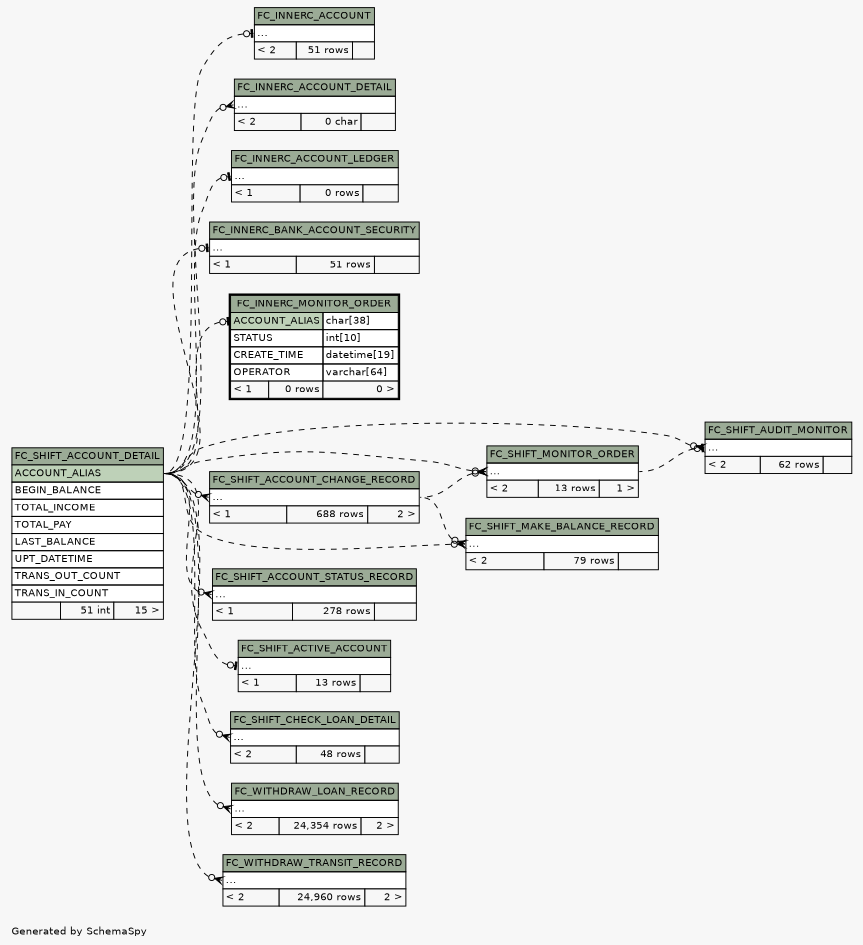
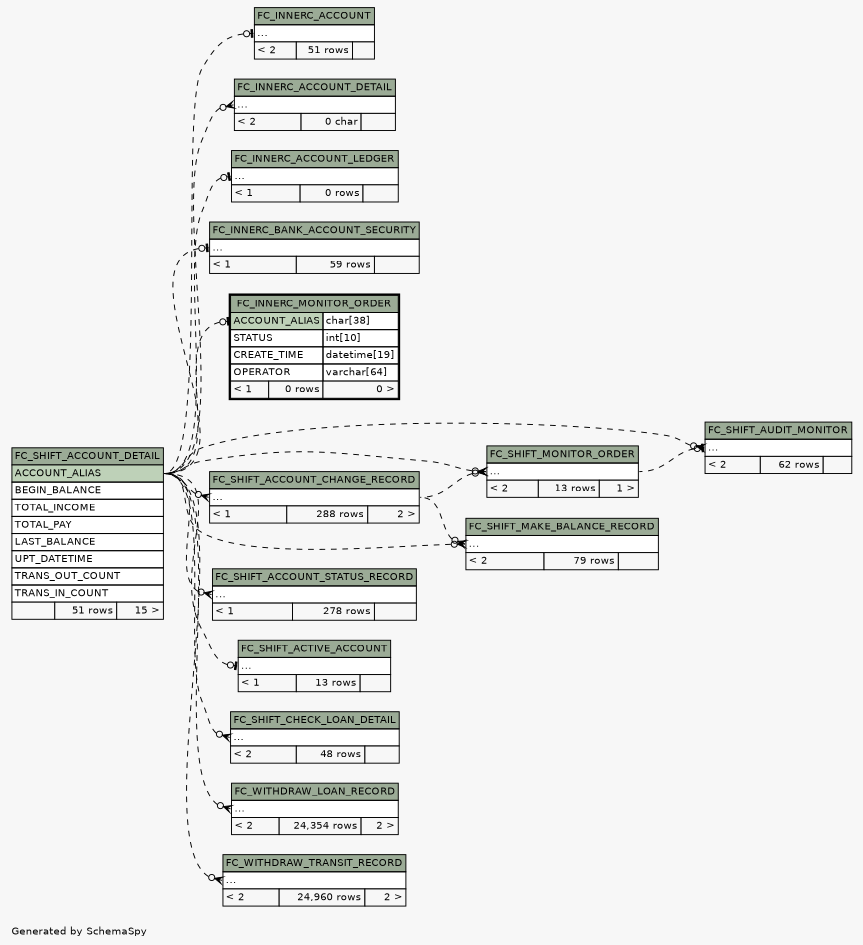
  digraph {
    bgcolor="#f7f7f7"
    fontname=Helvetica
    fontsize=11
    label="\nGenerated by SchemaSpy"
    labeljust=l
    nodesep=0.18
    rankdir=RL
    ranksep=0.46
    node [fontname=Helvetica fontsize=11 shape=plaintext]
    edge [arrowhead=none arrowsize=0.8 arrowtail=crowodot dir=back headport="ACCOUNT_ALIAS:e" style=dashed tailport="elipses:w"]
-   n1 [label=<     <TABLE BORDER="0" CELLBORDER="1" CELLSPACING="0" BGCOLOR="#ffffff">       <TR><TD COLSPAN="3" BGCOLOR="#9bab96" ALIGN="CENTER">FC_SHIFT_ACCOUNT_DETAIL</TD></TR>       <TR><TD PORT="ACCOUNT_ALIAS" COLSPAN="3" BGCOLOR="#bed1b8" ALIGN="LEFT">ACCOUNT_ALIAS</TD></TR>       <TR><TD PORT="BEGIN_BALANCE" COLSPAN="3" ALIGN="LEFT">BEGIN_BALANCE</TD></TR>       <TR><TD PORT="TOTAL_INCOME" COLSPAN="3" ALIGN="LEFT">TOTAL_INCOME</TD></TR>       <TR><TD PORT="TOTAL_PAY" COLSPAN="3" ALIGN="LEFT">TOTAL_PAY</TD></TR>       <TR><TD PORT="LAST_BALANCE" COLSPAN="3" ALIGN="LEFT">LAST_BALANCE</TD></TR>       <TR><TD PORT="UPT_DATETIME" COLSPAN="3" ALIGN="LEFT">UPT_DATETIME</TD></TR>       <TR><TD PORT="TRANS_OUT_COUNT" COLSPAN="3" ALIGN="LEFT">TRANS_OUT_COUNT</TD></TR>       <TR><TD PORT="TRANS_IN_COUNT" COLSPAN="3" ALIGN="LEFT">TRANS_IN_COUNT</TD></TR>       <TR><TD ALIGN="LEFT" BGCOLOR="#f7f7f7">  </TD><TD ALIGN="RIGHT" BGCOLOR="#f7f7f7">51 int</TD><TD ALIGN="RIGHT" BGCOLOR="#f7f7f7">15 &gt;</TD></TR>     </TABLE>>]
+   n1 [label=<     <TABLE BORDER="0" CELLBORDER="1" CELLSPACING="0" BGCOLOR="#ffffff">       <TR><TD COLSPAN="3" BGCOLOR="#9bab96" ALIGN="CENTER">FC_SHIFT_ACCOUNT_DETAIL</TD></TR>       <TR><TD PORT="ACCOUNT_ALIAS" COLSPAN="3" BGCOLOR="#bed1b8" ALIGN="LEFT">ACCOUNT_ALIAS</TD></TR>       <TR><TD PORT="BEGIN_BALANCE" COLSPAN="3" ALIGN="LEFT">BEGIN_BALANCE</TD></TR>       <TR><TD PORT="TOTAL_INCOME" COLSPAN="3" ALIGN="LEFT">TOTAL_INCOME</TD></TR>       <TR><TD PORT="TOTAL_PAY" COLSPAN="3" ALIGN="LEFT">TOTAL_PAY</TD></TR>       <TR><TD PORT="LAST_BALANCE" COLSPAN="3" ALIGN="LEFT">LAST_BALANCE</TD></TR>       <TR><TD PORT="UPT_DATETIME" COLSPAN="3" ALIGN="LEFT">UPT_DATETIME</TD></TR>       <TR><TD PORT="TRANS_OUT_COUNT" COLSPAN="3" ALIGN="LEFT">TRANS_OUT_COUNT</TD></TR>       <TR><TD PORT="TRANS_IN_COUNT" COLSPAN="3" ALIGN="LEFT">TRANS_IN_COUNT</TD></TR>       <TR><TD ALIGN="LEFT" BGCOLOR="#f7f7f7">  </TD><TD ALIGN="RIGHT" BGCOLOR="#f7f7f7">51 rows</TD><TD ALIGN="RIGHT" BGCOLOR="#f7f7f7">15 &gt;</TD></TR>     </TABLE>>]
    n2 [label=<     <TABLE BORDER="0" CELLBORDER="1" CELLSPACING="0" BGCOLOR="#ffffff">       <TR><TD COLSPAN="3" BGCOLOR="#9bab96" ALIGN="CENTER">FC_INNERC_ACCOUNT</TD></TR>       <TR><TD PORT="elipses" COLSPAN="3" ALIGN="LEFT">...</TD></TR>       <TR><TD ALIGN="LEFT" BGCOLOR="#f7f7f7">&lt; 2</TD><TD ALIGN="RIGHT" BGCOLOR="#f7f7f7">51 rows</TD><TD ALIGN="RIGHT" BGCOLOR="#f7f7f7">  </TD></TR>     </TABLE>>]
    n3 [label=<     <TABLE BORDER="0" CELLBORDER="1" CELLSPACING="0" BGCOLOR="#ffffff">       <TR><TD COLSPAN="3" BGCOLOR="#9bab96" ALIGN="CENTER">FC_INNERC_ACCOUNT_DETAIL</TD></TR>       <TR><TD PORT="elipses" COLSPAN="3" ALIGN="LEFT">...</TD></TR>       <TR><TD ALIGN="LEFT" BGCOLOR="#f7f7f7">&lt; 2</TD><TD ALIGN="RIGHT" BGCOLOR="#f7f7f7">0 char</TD><TD ALIGN="RIGHT" BGCOLOR="#f7f7f7">  </TD></TR>     </TABLE>>]
    n4 [label=<     <TABLE BORDER="0" CELLBORDER="1" CELLSPACING="0" BGCOLOR="#ffffff">       <TR><TD COLSPAN="3" BGCOLOR="#9bab96" ALIGN="CENTER">FC_INNERC_ACCOUNT_LEDGER</TD></TR>       <TR><TD PORT="elipses" COLSPAN="3" ALIGN="LEFT">...</TD></TR>       <TR><TD ALIGN="LEFT" BGCOLOR="#f7f7f7">&lt; 1</TD><TD ALIGN="RIGHT" BGCOLOR="#f7f7f7">0 rows</TD><TD ALIGN="RIGHT" BGCOLOR="#f7f7f7">  </TD></TR>     </TABLE>>]
-   n5 [label=<     <TABLE BORDER="0" CELLBORDER="1" CELLSPACING="0" BGCOLOR="#ffffff">       <TR><TD COLSPAN="3" BGCOLOR="#9bab96" ALIGN="CENTER">FC_INNERC_BANK_ACCOUNT_SECURITY</TD></TR>       <TR><TD PORT="elipses" COLSPAN="3" ALIGN="LEFT">...</TD></TR>       <TR><TD ALIGN="LEFT" BGCOLOR="#f7f7f7">&lt; 1</TD><TD ALIGN="RIGHT" BGCOLOR="#f7f7f7">51 rows</TD><TD ALIGN="RIGHT" BGCOLOR="#f7f7f7">  </TD></TR>     </TABLE>>]
+   n5 [label=<     <TABLE BORDER="0" CELLBORDER="1" CELLSPACING="0" BGCOLOR="#ffffff">       <TR><TD COLSPAN="3" BGCOLOR="#9bab96" ALIGN="CENTER">FC_INNERC_BANK_ACCOUNT_SECURITY</TD></TR>       <TR><TD PORT="elipses" COLSPAN="3" ALIGN="LEFT">...</TD></TR>       <TR><TD ALIGN="LEFT" BGCOLOR="#f7f7f7">&lt; 1</TD><TD ALIGN="RIGHT" BGCOLOR="#f7f7f7">59 rows</TD><TD ALIGN="RIGHT" BGCOLOR="#f7f7f7">  </TD></TR>     </TABLE>>]
    n6 [label=<     <TABLE BORDER="2" CELLBORDER="1" CELLSPACING="0" BGCOLOR="#ffffff">       <TR><TD COLSPAN="3" BGCOLOR="#9bab96" ALIGN="CENTER">FC_INNERC_MONITOR_ORDER</TD></TR>       <TR><TD PORT="ACCOUNT_ALIAS" COLSPAN="2" BGCOLOR="#bed1b8" ALIGN="LEFT">ACCOUNT_ALIAS</TD><TD PORT="ACCOUNT_ALIAS.type" ALIGN="LEFT">char[38]</TD></TR>       <TR><TD PORT="STATUS" COLSPAN="2" ALIGN="LEFT">STATUS</TD><TD PORT="STATUS.type" ALIGN="LEFT">int[10]</TD></TR>       <TR><TD PORT="CREATE_TIME" COLSPAN="2" ALIGN="LEFT">CREATE_TIME</TD><TD PORT="CREATE_TIME.type" ALIGN="LEFT">datetime[19]</TD></TR>       <TR><TD PORT="OPERATOR" COLSPAN="2" ALIGN="LEFT">OPERATOR</TD><TD PORT="OPERATOR.type" ALIGN="LEFT">varchar[64]</TD></TR>       <TR><TD ALIGN="LEFT" BGCOLOR="#f7f7f7">&lt; 1</TD><TD ALIGN="RIGHT" BGCOLOR="#f7f7f7">0 rows</TD><TD ALIGN="RIGHT" BGCOLOR="#f7f7f7">0 &gt;</TD></TR>     </TABLE>>]
-   n7 [label=<     <TABLE BORDER="0" CELLBORDER="1" CELLSPACING="0" BGCOLOR="#ffffff">       <TR><TD COLSPAN="3" BGCOLOR="#9bab96" ALIGN="CENTER">FC_SHIFT_ACCOUNT_CHANGE_RECORD</TD></TR>       <TR><TD PORT="elipses" COLSPAN="3" ALIGN="LEFT">...</TD></TR>       <TR><TD ALIGN="LEFT" BGCOLOR="#f7f7f7">&lt; 1</TD><TD ALIGN="RIGHT" BGCOLOR="#f7f7f7">688 rows</TD><TD ALIGN="RIGHT" BGCOLOR="#f7f7f7">2 &gt;</TD></TR>     </TABLE>>]
+   n7 [label=<     <TABLE BORDER="0" CELLBORDER="1" CELLSPACING="0" BGCOLOR="#ffffff">       <TR><TD COLSPAN="3" BGCOLOR="#9bab96" ALIGN="CENTER">FC_SHIFT_ACCOUNT_CHANGE_RECORD</TD></TR>       <TR><TD PORT="elipses" COLSPAN="3" ALIGN="LEFT">...</TD></TR>       <TR><TD ALIGN="LEFT" BGCOLOR="#f7f7f7">&lt; 1</TD><TD ALIGN="RIGHT" BGCOLOR="#f7f7f7">288 rows</TD><TD ALIGN="RIGHT" BGCOLOR="#f7f7f7">2 &gt;</TD></TR>     </TABLE>>]
    n8 [label=<     <TABLE BORDER="0" CELLBORDER="1" CELLSPACING="0" BGCOLOR="#ffffff">       <TR><TD COLSPAN="3" BGCOLOR="#9bab96" ALIGN="CENTER">FC_SHIFT_ACCOUNT_STATUS_RECORD</TD></TR>       <TR><TD PORT="elipses" COLSPAN="3" ALIGN="LEFT">...</TD></TR>       <TR><TD ALIGN="LEFT" BGCOLOR="#f7f7f7">&lt; 1</TD><TD ALIGN="RIGHT" BGCOLOR="#f7f7f7">278 rows</TD><TD ALIGN="RIGHT" BGCOLOR="#f7f7f7">  </TD></TR>     </TABLE>>]
    n9 [label=<     <TABLE BORDER="0" CELLBORDER="1" CELLSPACING="0" BGCOLOR="#ffffff">       <TR><TD COLSPAN="3" BGCOLOR="#9bab96" ALIGN="CENTER">FC_SHIFT_ACTIVE_ACCOUNT</TD></TR>       <TR><TD PORT="elipses" COLSPAN="3" ALIGN="LEFT">...</TD></TR>       <TR><TD ALIGN="LEFT" BGCOLOR="#f7f7f7">&lt; 1</TD><TD ALIGN="RIGHT" BGCOLOR="#f7f7f7">13 rows</TD><TD ALIGN="RIGHT" BGCOLOR="#f7f7f7">  </TD></TR>     </TABLE>>]
    n10 [label=<     <TABLE BORDER="0" CELLBORDER="1" CELLSPACING="0" BGCOLOR="#ffffff">       <TR><TD COLSPAN="3" BGCOLOR="#9bab96" ALIGN="CENTER">FC_SHIFT_AUDIT_MONITOR</TD></TR>       <TR><TD PORT="elipses" COLSPAN="3" ALIGN="LEFT">...</TD></TR>       <TR><TD ALIGN="LEFT" BGCOLOR="#f7f7f7">&lt; 2</TD><TD ALIGN="RIGHT" BGCOLOR="#f7f7f7">62 rows</TD><TD ALIGN="RIGHT" BGCOLOR="#f7f7f7">  </TD></TR>     </TABLE>>]
    n11 [label=<     <TABLE BORDER="0" CELLBORDER="1" CELLSPACING="0" BGCOLOR="#ffffff">       <TR><TD COLSPAN="3" BGCOLOR="#9bab96" ALIGN="CENTER">FC_SHIFT_MONITOR_ORDER</TD></TR>       <TR><TD PORT="elipses" COLSPAN="3" ALIGN="LEFT">...</TD></TR>       <TR><TD ALIGN="LEFT" BGCOLOR="#f7f7f7">&lt; 2</TD><TD ALIGN="RIGHT" BGCOLOR="#f7f7f7">13 rows</TD><TD ALIGN="RIGHT" BGCOLOR="#f7f7f7">1 &gt;</TD></TR>     </TABLE>>]
    n12 [label=<     <TABLE BORDER="0" CELLBORDER="1" CELLSPACING="0" BGCOLOR="#ffffff">       <TR><TD COLSPAN="3" BGCOLOR="#9bab96" ALIGN="CENTER">FC_SHIFT_CHECK_LOAN_DETAIL</TD></TR>       <TR><TD PORT="elipses" COLSPAN="3" ALIGN="LEFT">...</TD></TR>       <TR><TD ALIGN="LEFT" BGCOLOR="#f7f7f7">&lt; 2</TD><TD ALIGN="RIGHT" BGCOLOR="#f7f7f7">48 rows</TD><TD ALIGN="RIGHT" BGCOLOR="#f7f7f7">  </TD></TR>     </TABLE>>]
    n13 [label=<     <TABLE BORDER="0" CELLBORDER="1" CELLSPACING="0" BGCOLOR="#ffffff">       <TR><TD COLSPAN="3" BGCOLOR="#9bab96" ALIGN="CENTER">FC_SHIFT_MAKE_BALANCE_RECORD</TD></TR>       <TR><TD PORT="elipses" COLSPAN="3" ALIGN="LEFT">...</TD></TR>       <TR><TD ALIGN="LEFT" BGCOLOR="#f7f7f7">&lt; 2</TD><TD ALIGN="RIGHT" BGCOLOR="#f7f7f7">79 rows</TD><TD ALIGN="RIGHT" BGCOLOR="#f7f7f7">  </TD></TR>     </TABLE>>]
    n14 [label=<     <TABLE BORDER="0" CELLBORDER="1" CELLSPACING="0" BGCOLOR="#ffffff">       <TR><TD COLSPAN="3" BGCOLOR="#9bab96" ALIGN="CENTER">FC_WITHDRAW_LOAN_RECORD</TD></TR>       <TR><TD PORT="elipses" COLSPAN="3" ALIGN="LEFT">...</TD></TR>       <TR><TD ALIGN="LEFT" BGCOLOR="#f7f7f7">&lt; 2</TD><TD ALIGN="RIGHT" BGCOLOR="#f7f7f7">24,354 rows</TD><TD ALIGN="RIGHT" BGCOLOR="#f7f7f7">2 &gt;</TD></TR>     </TABLE>>]
    n15 [label=<     <TABLE BORDER="0" CELLBORDER="1" CELLSPACING="0" BGCOLOR="#ffffff">       <TR><TD COLSPAN="3" BGCOLOR="#9bab96" ALIGN="CENTER">FC_WITHDRAW_TRANSIT_RECORD</TD></TR>       <TR><TD PORT="elipses" COLSPAN="3" ALIGN="LEFT">...</TD></TR>       <TR><TD ALIGN="LEFT" BGCOLOR="#f7f7f7">&lt; 2</TD><TD ALIGN="RIGHT" BGCOLOR="#f7f7f7">24,960 rows</TD><TD ALIGN="RIGHT" BGCOLOR="#f7f7f7">2 &gt;</TD></TR>     </TABLE>>]
    n2 -> n1 [arrowtail=teeodot]
    n3 -> n1
    n4 -> n1 [arrowtail=teeodot]
    n5 -> n1 [arrowtail=teeodot]
    n6 -> n1 [arrowtail=teeodot tailport="ACCOUNT_ALIAS:w"]
    n7 -> n1
    n8 -> n1
    n9 -> n1 [arrowtail=teeodot]
    n10 -> n1
    n10 -> n11 [arrowtail=teeodot headport="elipses:e"]
    n11 -> n1
    n11 -> n7 [headport="elipses:e"]
    n12 -> n1
    n13 -> n1
    n13 -> n7 [headport="elipses:e"]
    n14 -> n1
    n15 -> n1
  }
